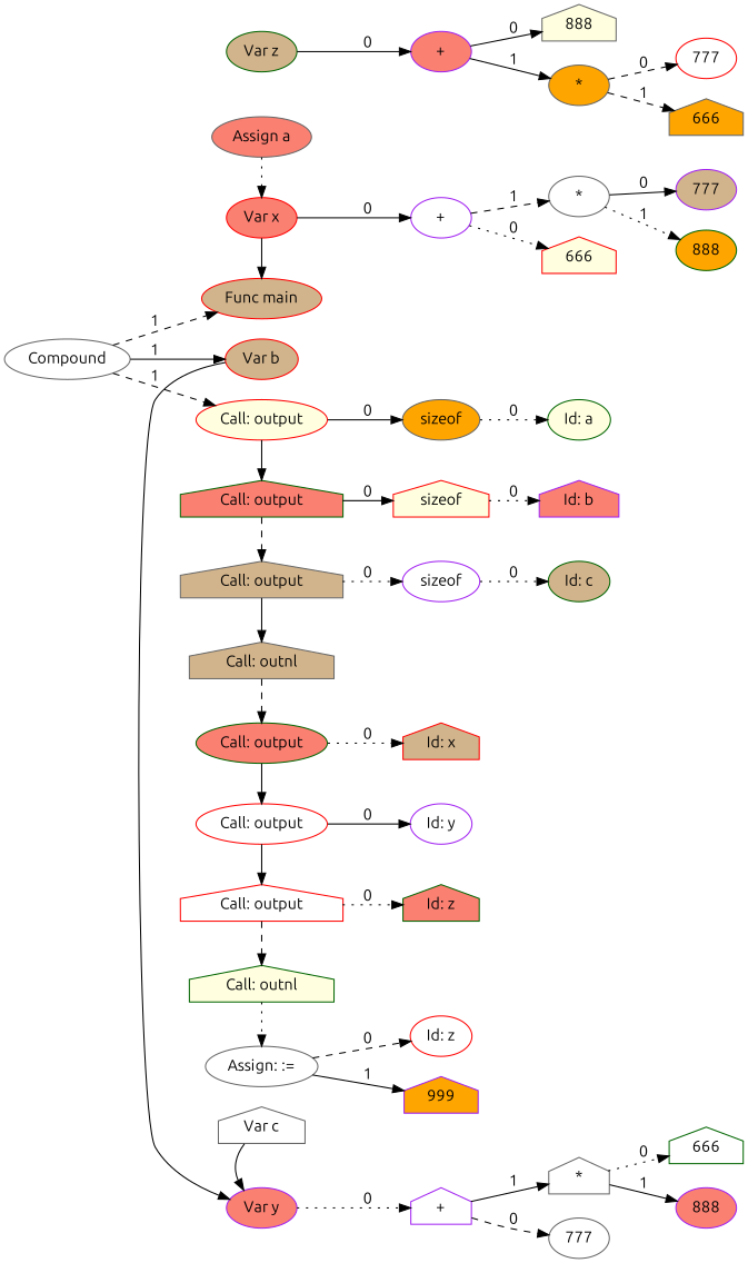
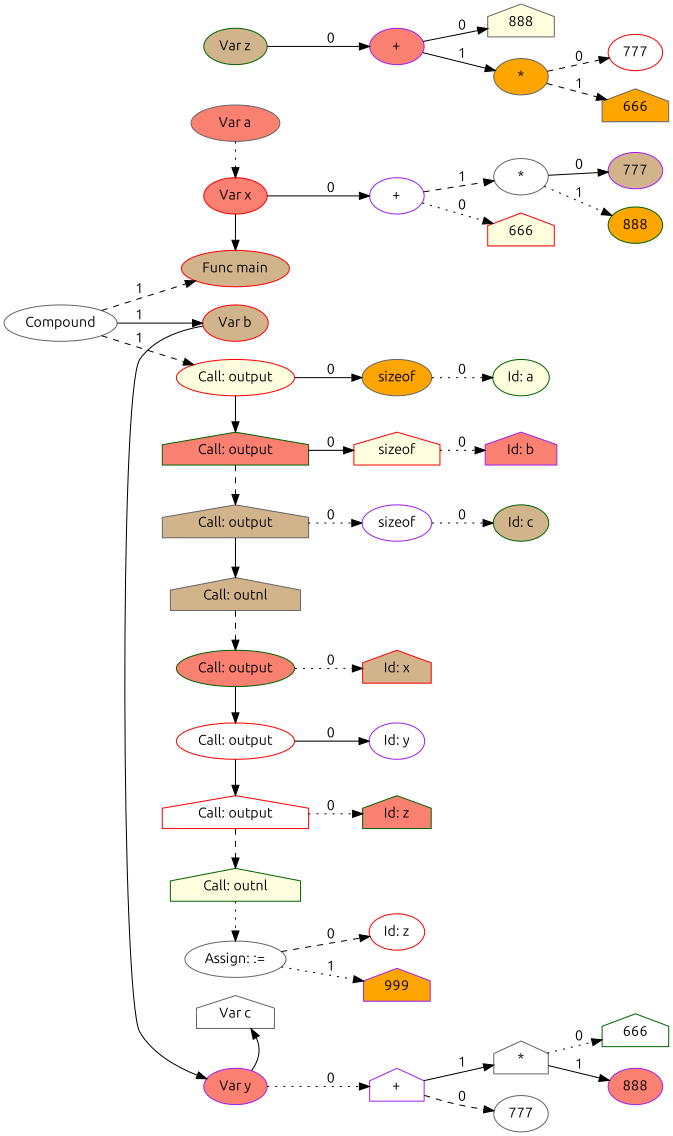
  digraph {
    fontname=Ubuntu
    rankdir=LR
    node [color=gray40 fillcolor=white fontname=Ubuntu shape=ellipse style=filled]
    edge [fontname=Ubuntu style=solid]
-   n1 [fillcolor=salmon label="Assign a"]
+   n1 [fillcolor=salmon label="Var a"]
    n2 [color=red fillcolor=salmon label="Var x"]
    n3 [color=red fillcolor=tan label="Func main"]
    n4 [color=purple label="+"]
    n5 [color=red fillcolor=lightyellow label=666 shape=house]
    n6 [label="*"]
    n7 [color=purple fillcolor=tan label=777]
    n8 [color=darkgreen fillcolor=orange label=888]
    n9 [label=Compound]
    n10 [color=red fillcolor=tan label="Var b"]
    n11 [color=red fillcolor=lightyellow label="Call: output"]
    n12 [color=darkgreen label=666 shape=house]
    n13 [color=purple fillcolor=salmon label=888]
    n14 [color=purple fillcolor=salmon label="Var y"]
    n15 [label="Var c" shape=house]
    n16 [color=darkgreen fillcolor=tan label="Var z"]
    n17 [color=purple label="+" shape=house]
    n18 [label=777]
    n19 [label="*" shape=house]
    n20 [color=purple fillcolor=salmon label="+"]
    n21 [color=red fillcolor=lightyellow label=sizeof shape=house]
    n22 [color=purple fillcolor=salmon label="Id: b" shape=house]
    n23 [fillcolor=lightyellow label=888 shape=house]
    n24 [fillcolor=orange label="*"]
    n25 [color=darkgreen fillcolor=salmon label="Call: output" shape=house]
    n26 [fillcolor=tan label="Call: output" shape=house]
    n27 [fillcolor=tan label="Call: outnl" shape=house]
    n28 [color=darkgreen fillcolor=salmon label="Call: output"]
    n29 [color=red label="Call: output"]
    n30 [color=red label="Call: output" shape=house]
    n31 [color=darkgreen fillcolor=lightyellow label="Call: outnl" shape=house]
    n32 [label="Assign: :="]
    n33 [color=red label=777]
    n34 [fillcolor=orange label=666 shape=house]
    n35 [fillcolor=orange label=sizeof]
    n36 [color=darkgreen fillcolor=lightyellow label="Id: a"]
    n37 [color=purple label=sizeof]
    n38 [color=darkgreen fillcolor=tan label="Id: c"]
    n39 [color=red fillcolor=tan label="Id: x" shape=house]
    n40 [color=purple label="Id: y"]
    n41 [color=darkgreen fillcolor=salmon label="Id: z" shape=house]
    n42 [color=red label="Id: z"]
    n43 [color=purple fillcolor=orange label=999 shape=house]
    subgraph sub_1 {
      rank=same
      n1
      n2
      n3
    }
    subgraph sub_2 {
      n1
      n2
      n3
    }
    subgraph sub_3 {
      ordering=out
      rank=same
      n4
    }
    subgraph sub_4 {
      n2
      n4
    }
    subgraph sub_5 {
      ordering=out
      rank=same
      n5
      n6
    }
    subgraph sub_6 {
      n4
      n5
      n6
    }
    subgraph sub_7 {
      ordering=out
      rank=same
      n7
      n8
    }
    subgraph sub_8 {
      n6
      n7
      n8
    }
    subgraph sub_9 {
      ordering=out
      rank=same
      n9
    }
    subgraph sub_10 {
      n3
      n9
    }
    subgraph sub_11 {
      ordering=out
      rank=same
      n10
      n11
    }
    subgraph sub_12 {
      n9
      n10
      n11
    }
    subgraph sub_13 {
      ordering=out
      rank=same
      n12
      n13
    }
    subgraph sub_14 {
      rank=same
      n10
      n14
      n15
      n16
    }
    subgraph sub_15 {
      n10
      n14
      n15
      n16
    }
    subgraph sub_16 {
      ordering=out
      rank=same
      n17
    }
    subgraph sub_17 {
      n14
      n17
    }
    subgraph sub_18 {
      ordering=out
      rank=same
      n18
      n19
    }
    subgraph sub_19 {
      n17
      n18
      n19
    }
    subgraph sub_20 {
      n12
      n13
      n19
    }
    subgraph sub_21 {
      ordering=out
      rank=same
      n20
    }
    subgraph sub_22 {
      n16
      n20
    }
    subgraph sub_23 {
      n21
      n22
    }
    subgraph sub_24 {
      ordering=out
      rank=same
      n23
      n24
    }
    subgraph sub_25 {
      n11
      n25
      n26
      n27
      n28
      n29
      n30
      n31
      n32
    }
    subgraph sub_26 {
      n20
      n23
      n24
    }
    subgraph sub_27 {
      ordering=out
      rank=same
      n33
      n34
    }
    subgraph sub_28 {
      n24
      n33
      n34
    }
    subgraph sub_29 {
      ordering=out
      rank=same
      n35
    }
    subgraph sub_30 {
      n11
      n35
    }
    subgraph sub_31 {
      ordering=out
      rank=same
      n36
    }
    subgraph sub_32 {
      n35
      n36
    }
    subgraph sub_33 {
      rank=same
      n11
      n25
      n26
      n27
      n28
      n29
      n30
      n31
      n32
    }
    subgraph sub_34 {
      ordering=out
      rank=same
      n21
    }
    subgraph sub_35 {
      n21
      n25
    }
    subgraph sub_36 {
      ordering=out
      rank=same
      n22
    }
    subgraph sub_37 {
      ordering=out
      rank=same
      n37
    }
    subgraph sub_38 {
      n26
      n37
    }
    subgraph sub_39 {
      ordering=out
      rank=same
      n38
    }
    subgraph sub_40 {
      n37
      n38
    }
    subgraph sub_41 {
      ordering=out
      rank=same
      n39
    }
    subgraph sub_42 {
      n28
      n39
    }
    subgraph sub_43 {
      ordering=out
      rank=same
      n40
    }
    subgraph sub_44 {
      n29
      n40
    }
    subgraph sub_45 {
      ordering=out
      rank=same
      n41
    }
    subgraph sub_46 {
      n30
      n41
    }
    subgraph sub_47 {
      ordering=out
      rank=same
      n42
      n43
    }
    subgraph sub_48 {
      n32
      n42
      n43
    }
    n1 -> n2 [style=dotted]
    n2 -> n3
    n2 -> n4 [label=0]
    n4 -> n5 [label=0 style=dotted]
    n4 -> n6 [label=1 style=dashed]
    n6 -> n7 [label=0]
    n6 -> n8 [label=1 style=dotted]
    n9 -> n3 [label=1 style=dashed]
    n9 -> n10 [label=1]
    n9 -> n11 [label=1 style=dashed]
    n10 -> n14
    n11 -> n25
    n11 -> n35 [label=0]
-   n15 -> n14
+   n14 -> n15
    n14 -> n17 [label=0 style=dotted]
    n16 -> n20 [label=0]
    n17 -> n18 [label=0 style=dashed]
    n17 -> n19 [label=1]
    n19 -> n12 [label=0 style=dotted]
    n19 -> n13 [label=1]
    n20 -> n23 [label=0]
    n20 -> n24 [label=1]
    n21 -> n22 [label=0 style=dotted]
    n24 -> n33 [label=0 style=dashed]
    n24 -> n34 [label=1 style=dashed]
    n25 -> n21 [label=0]
    n25 -> n26 [style=dashed]
    n26 -> n27
    n26 -> n37 [label=0 style=dotted]
    n27 -> n28 [style=dashed]
    n28 -> n29
    n28 -> n39 [label=0 style=dotted]
    n29 -> n30
    n29 -> n40 [label=0]
    n30 -> n31 [style=dashed]
    n30 -> n41 [label=0 style=dotted]
    n31 -> n32 [style=dotted]
    n32 -> n42 [label=0 style=dashed]
-   n32 -> n43 [label=1]
+   n32 -> n43 [label=1 style=dotted]
    n35 -> n36 [label=0 style=dotted]
    n37 -> n38 [label=0 style=dotted]
  }
